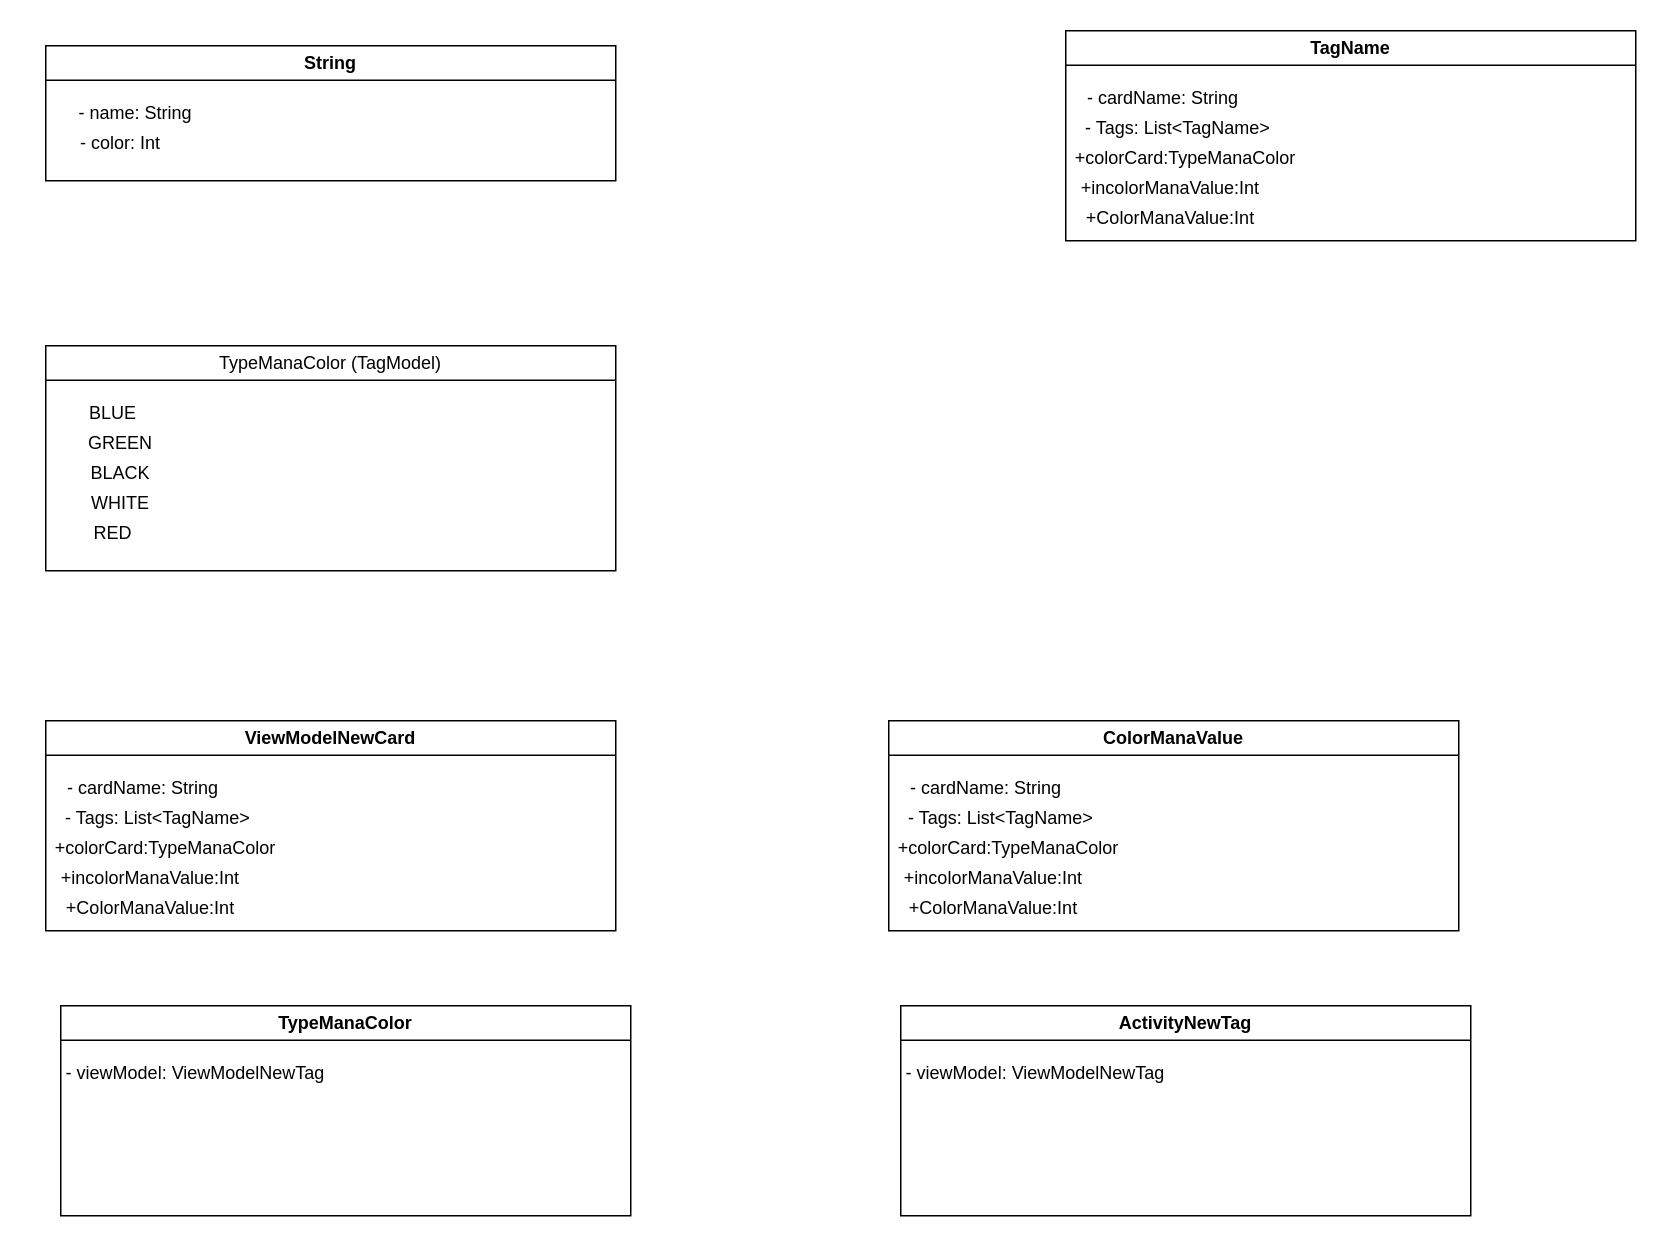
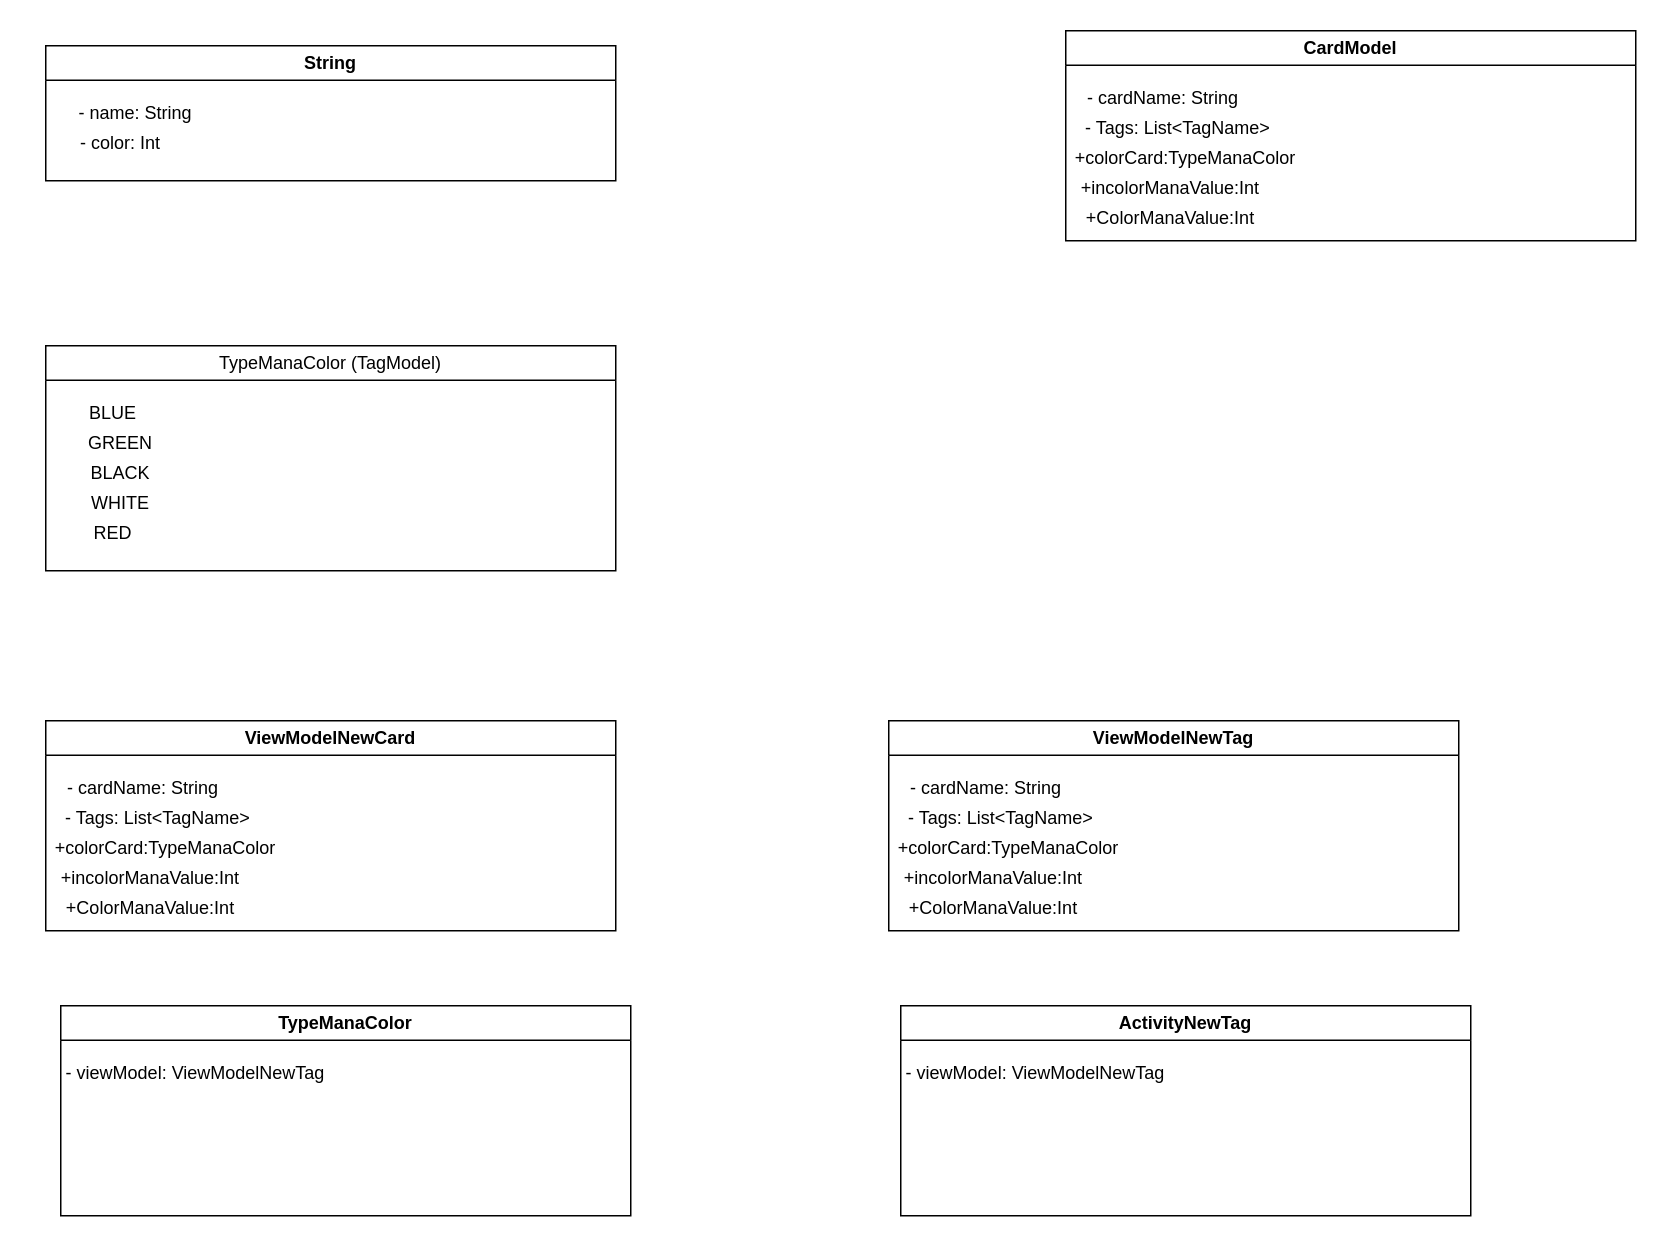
  <mxCell id="0" />
  <mxCell id="1" parent="0" />
  <mxCell id="2" value="String" style="swimlane;whiteSpace=wrap;html=1;" parent="1" vertex="1"><mxGeometry x="30" y="30" width="380" height="90" as="geometry" /></mxCell>
  <mxCell id="3" value="- name: String" style="text;html=1;strokeColor=none;fillColor=none;align=center;verticalAlign=middle;whiteSpace=wrap;rounded=0;" parent="2" vertex="1"><mxGeometry y="30" width="120" height="30" as="geometry" /></mxCell>
  <mxCell id="4" value="- color: Int" style="text;html=1;strokeColor=none;fillColor=none;align=center;verticalAlign=middle;whiteSpace=wrap;rounded=0;" parent="2" vertex="1"><mxGeometry y="50" width="100" height="30" as="geometry" /></mxCell>
- <mxCell id="5" value="TagName" style="swimlane;whiteSpace=wrap;html=1;" vertex="1" parent="1"><mxGeometry x="710" y="20" width="380" height="140" as="geometry" /></mxCell>
+ <mxCell id="5" value="CardModel" style="swimlane;whiteSpace=wrap;html=1;" vertex="1" parent="1"><mxGeometry x="710" y="20" width="380" height="140" as="geometry" /></mxCell>
  <mxCell id="6" value="- cardName: String" style="text;html=1;strokeColor=none;fillColor=none;align=center;verticalAlign=middle;whiteSpace=wrap;rounded=0;" vertex="1" parent="5"><mxGeometry y="30" width="130" height="30" as="geometry" /></mxCell>
  <mxCell id="7" value="- Tags: List&amp;lt;TagName&amp;gt;" style="text;html=1;strokeColor=none;fillColor=none;align=center;verticalAlign=middle;whiteSpace=wrap;rounded=0;" vertex="1" parent="5"><mxGeometry y="50" width="150" height="30" as="geometry" /></mxCell>
  <mxCell id="8" value="+colorCard:TypeManaColor" style="text;html=1;strokeColor=none;fillColor=none;align=center;verticalAlign=middle;whiteSpace=wrap;rounded=0;" vertex="1" parent="5"><mxGeometry x="-10" y="70" width="180" height="30" as="geometry" /></mxCell>
  <mxCell id="9" value="+incolorManaValue:Int" style="text;html=1;strokeColor=none;fillColor=none;align=center;verticalAlign=middle;whiteSpace=wrap;rounded=0;" vertex="1" parent="5"><mxGeometry y="90" width="140" height="30" as="geometry" /></mxCell>
  <mxCell id="10" value="+ColorManaValue:Int" style="text;html=1;strokeColor=none;fillColor=none;align=center;verticalAlign=middle;whiteSpace=wrap;rounded=0;" vertex="1" parent="5"><mxGeometry y="110" width="140" height="30" as="geometry" /></mxCell>
  <mxCell id="11" value="&lt;span style=&quot;font-weight: 400;&quot;&gt;TypeManaColor (TagModel)&lt;/span&gt;" style="swimlane;whiteSpace=wrap;html=1;" vertex="1" parent="1"><mxGeometry x="30" y="230" width="380" height="150" as="geometry" /></mxCell>
  <mxCell id="12" value="BLUE" style="text;html=1;strokeColor=none;fillColor=none;align=center;verticalAlign=middle;whiteSpace=wrap;rounded=0;" vertex="1" parent="11"><mxGeometry y="30" width="90" height="30" as="geometry" /></mxCell>
  <mxCell id="13" value="GREEN" style="text;html=1;strokeColor=none;fillColor=none;align=center;verticalAlign=middle;whiteSpace=wrap;rounded=0;" vertex="1" parent="11"><mxGeometry y="50" width="100" height="30" as="geometry" /></mxCell>
  <mxCell id="14" value="BLACK" style="text;html=1;strokeColor=none;fillColor=none;align=center;verticalAlign=middle;whiteSpace=wrap;rounded=0;" vertex="1" parent="11"><mxGeometry x="-10" y="70" width="120" height="30" as="geometry" /></mxCell>
  <mxCell id="15" value="WHITE" style="text;html=1;strokeColor=none;fillColor=none;align=center;verticalAlign=middle;whiteSpace=wrap;rounded=0;" vertex="1" parent="11"><mxGeometry y="90" width="100" height="30" as="geometry" /></mxCell>
  <mxCell id="16" value="RED" style="text;html=1;strokeColor=none;fillColor=none;align=center;verticalAlign=middle;whiteSpace=wrap;rounded=0;" vertex="1" parent="11"><mxGeometry y="110" width="90" height="30" as="geometry" /></mxCell>
  <mxCell id="17" value="ViewModelNewCard" style="swimlane;whiteSpace=wrap;html=1;" vertex="1" parent="1"><mxGeometry x="30" y="480" width="380" height="140" as="geometry" /></mxCell>
  <mxCell id="18" value="- cardName: String" style="text;html=1;strokeColor=none;fillColor=none;align=center;verticalAlign=middle;whiteSpace=wrap;rounded=0;" vertex="1" parent="17"><mxGeometry y="30" width="130" height="30" as="geometry" /></mxCell>
  <mxCell id="19" value="- Tags: List&amp;lt;TagName&amp;gt;" style="text;html=1;strokeColor=none;fillColor=none;align=center;verticalAlign=middle;whiteSpace=wrap;rounded=0;" vertex="1" parent="17"><mxGeometry y="50" width="150" height="30" as="geometry" /></mxCell>
  <mxCell id="20" value="+colorCard:TypeManaColor" style="text;html=1;strokeColor=none;fillColor=none;align=center;verticalAlign=middle;whiteSpace=wrap;rounded=0;" vertex="1" parent="17"><mxGeometry x="-10" y="70" width="180" height="30" as="geometry" /></mxCell>
  <mxCell id="21" value="+incolorManaValue:Int" style="text;html=1;strokeColor=none;fillColor=none;align=center;verticalAlign=middle;whiteSpace=wrap;rounded=0;" vertex="1" parent="17"><mxGeometry y="90" width="140" height="30" as="geometry" /></mxCell>
  <mxCell id="22" value="+ColorManaValue:Int" style="text;html=1;strokeColor=none;fillColor=none;align=center;verticalAlign=middle;whiteSpace=wrap;rounded=0;" vertex="1" parent="17"><mxGeometry y="110" width="140" height="30" as="geometry" /></mxCell>
  <mxCell id="23" value="TypeManaColor" style="swimlane;whiteSpace=wrap;html=1;" vertex="1" parent="1"><mxGeometry x="40" y="670" width="380" height="140" as="geometry" /></mxCell>
  <mxCell id="24" value="- viewModel: ViewModelNewTag" style="text;html=1;strokeColor=none;fillColor=none;align=center;verticalAlign=middle;whiteSpace=wrap;rounded=0;" vertex="1" parent="23"><mxGeometry y="30" width="180" height="30" as="geometry" /></mxCell>
- <mxCell id="25" value="ColorManaValue" style="swimlane;whiteSpace=wrap;html=1;startSize=23;" vertex="1" parent="1"><mxGeometry x="592" y="480" width="380" height="140" as="geometry" /></mxCell>
+ <mxCell id="25" value="ViewModelNewTag" style="swimlane;whiteSpace=wrap;html=1;startSize=23;" vertex="1" parent="1"><mxGeometry x="592" y="480" width="380" height="140" as="geometry" /></mxCell>
  <mxCell id="26" value="- cardName: String" style="text;html=1;strokeColor=none;fillColor=none;align=center;verticalAlign=middle;whiteSpace=wrap;rounded=0;" vertex="1" parent="25"><mxGeometry y="30" width="130" height="30" as="geometry" /></mxCell>
  <mxCell id="27" value="- Tags: List&amp;lt;TagName&amp;gt;" style="text;html=1;strokeColor=none;fillColor=none;align=center;verticalAlign=middle;whiteSpace=wrap;rounded=0;" vertex="1" parent="25"><mxGeometry y="50" width="150" height="30" as="geometry" /></mxCell>
  <mxCell id="28" value="+colorCard:TypeManaColor" style="text;html=1;strokeColor=none;fillColor=none;align=center;verticalAlign=middle;whiteSpace=wrap;rounded=0;" vertex="1" parent="25"><mxGeometry x="-10" y="70" width="180" height="30" as="geometry" /></mxCell>
  <mxCell id="29" value="+incolorManaValue:Int" style="text;html=1;strokeColor=none;fillColor=none;align=center;verticalAlign=middle;whiteSpace=wrap;rounded=0;" vertex="1" parent="25"><mxGeometry y="90" width="140" height="30" as="geometry" /></mxCell>
  <mxCell id="30" value="+ColorManaValue:Int" style="text;html=1;strokeColor=none;fillColor=none;align=center;verticalAlign=middle;whiteSpace=wrap;rounded=0;" vertex="1" parent="25"><mxGeometry y="110" width="140" height="30" as="geometry" /></mxCell>
  <mxCell id="31" value="ActivityNewTag" style="swimlane;whiteSpace=wrap;html=1;" vertex="1" parent="1"><mxGeometry x="600" y="670" width="380" height="140" as="geometry" /></mxCell>
  <mxCell id="32" value="- viewModel: ViewModelNewTag" style="text;html=1;strokeColor=none;fillColor=none;align=center;verticalAlign=middle;whiteSpace=wrap;rounded=0;" vertex="1" parent="31"><mxGeometry y="30" width="180" height="30" as="geometry" /></mxCell>
